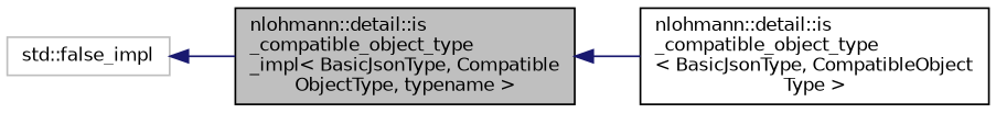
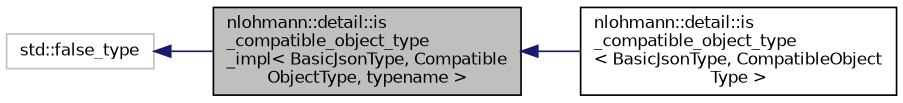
  digraph {
    rankdir=LR
    node [color=black fillcolor=white fontname=Helvetica fontsize=10 shape=record style=filled]
    edge [color=midnightblue dir=back fontname=Helvetica fontsize=10 labelfontname=Helvetica labelfontsize=10 style=solid]
    n1 [fillcolor=grey75 fontcolor=black height=0.2 label="nlohmann::detail::is\l_compatible_object_type\l_impl\< BasicJsonType, Compatible\lObjectType, typename \>" width=0.4]
    n2 [height=0.2 label="nlohmann::detail::is\l_compatible_object_type\l\< BasicJsonType, CompatibleObject\lType \>" width=0.4]
-   n3 [color=grey75 height=0.2 label="std::false_impl" width=0.4]
+   n3 [color=grey75 height=0.2 label="std::false_type" width=0.4]
    n1 -> n2
    n3 -> n1
  }
